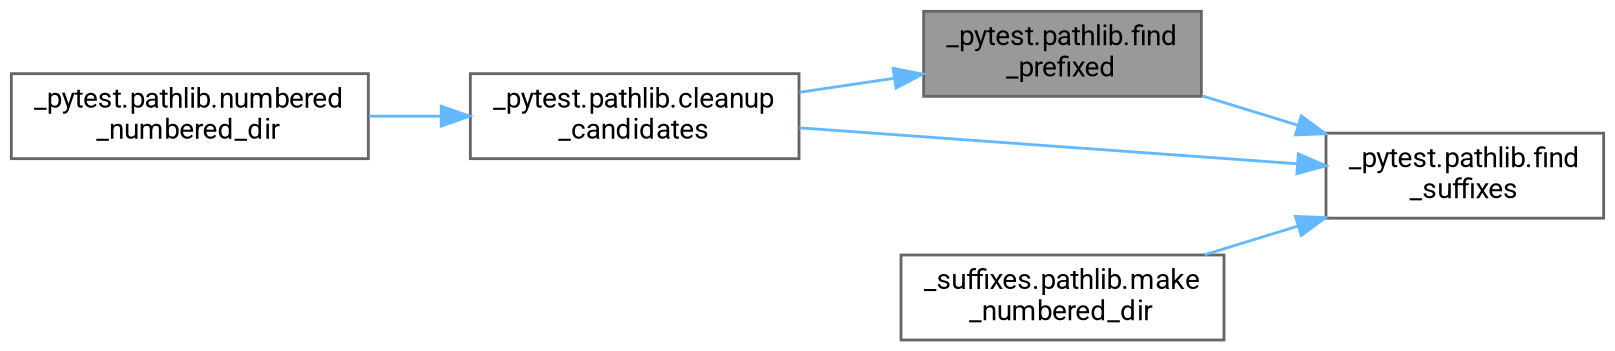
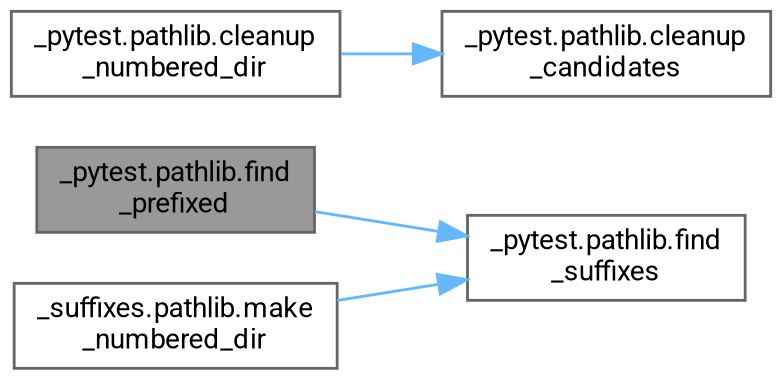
  digraph {
    fontname=Roboto
    rankdir=RL
    node [color=grey40 fillcolor=white fontname=Roboto fontsize=10 shape=box style=filled]
    edge [color=steelblue1 dir=back fontname=Roboto fontsize=10 labelfontname=Helvetica labelfontsize=10 style=solid]
    n1 [color=gray40 fillcolor=grey60 fontcolor=black height=0.2 label="_pytest.pathlib.find\l_prefixed" width=0.4]
    n2 [height=0.2 label="_pytest.pathlib.cleanup\l_candidates" width=0.4]
-   n3 [height=0.2 label="_pytest.pathlib.numbered\l_numbered_dir" width=0.4]
+   n3 [height=0.2 label="_pytest.pathlib.cleanup\l_numbered_dir" width=0.4]
    n4 [height=0.2 label="_pytest.pathlib.find\l_suffixes" width=0.4]
    n5 [height=0.2 label="_suffixes.pathlib.make\l_numbered_dir" width=0.4]
-   n1 -> n2
    n2 -> n3
    n4 -> n1
-   n4 -> n2
    n4 -> n5
  }
